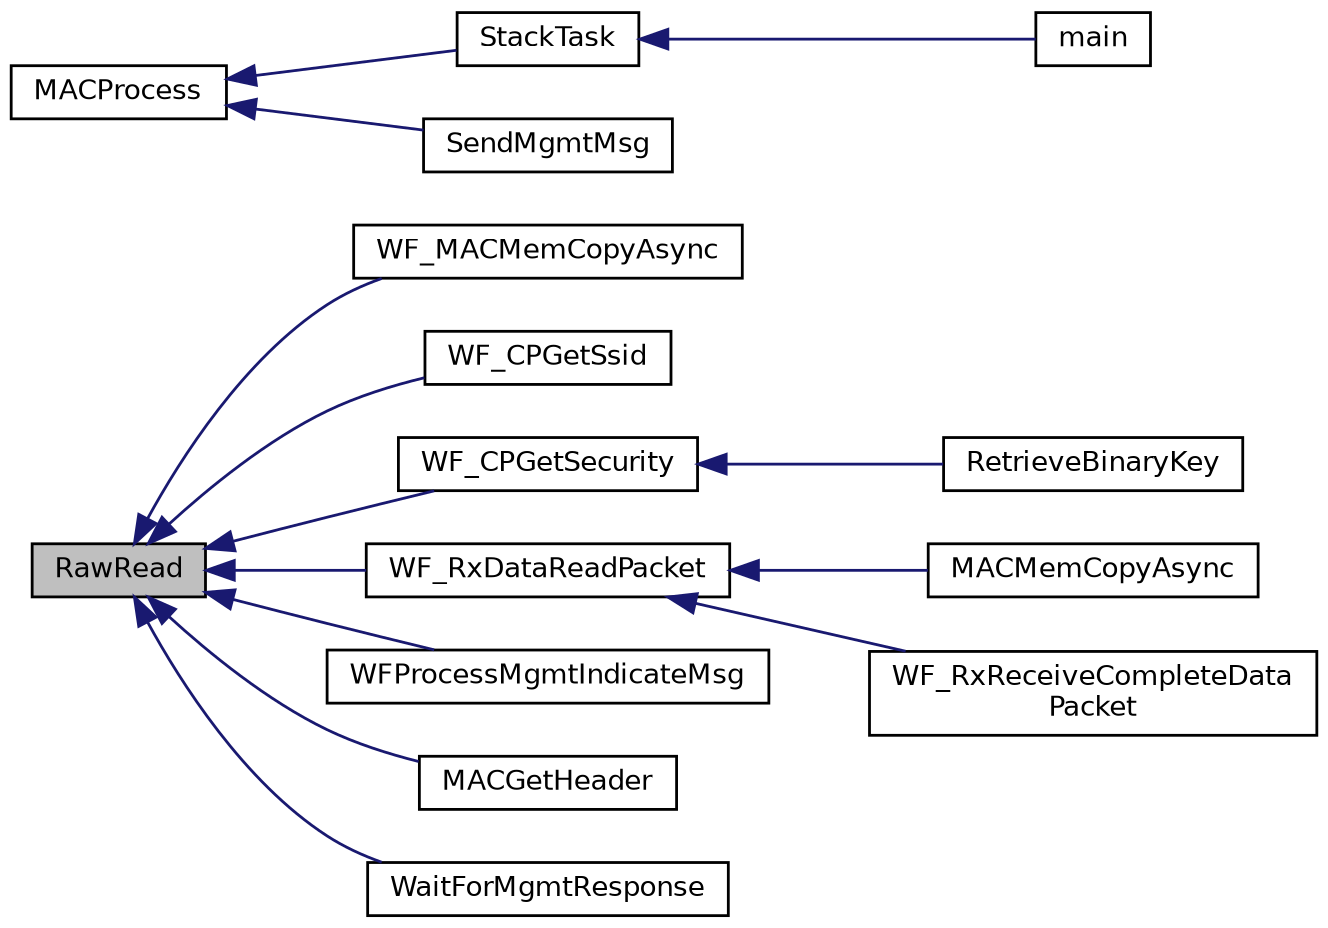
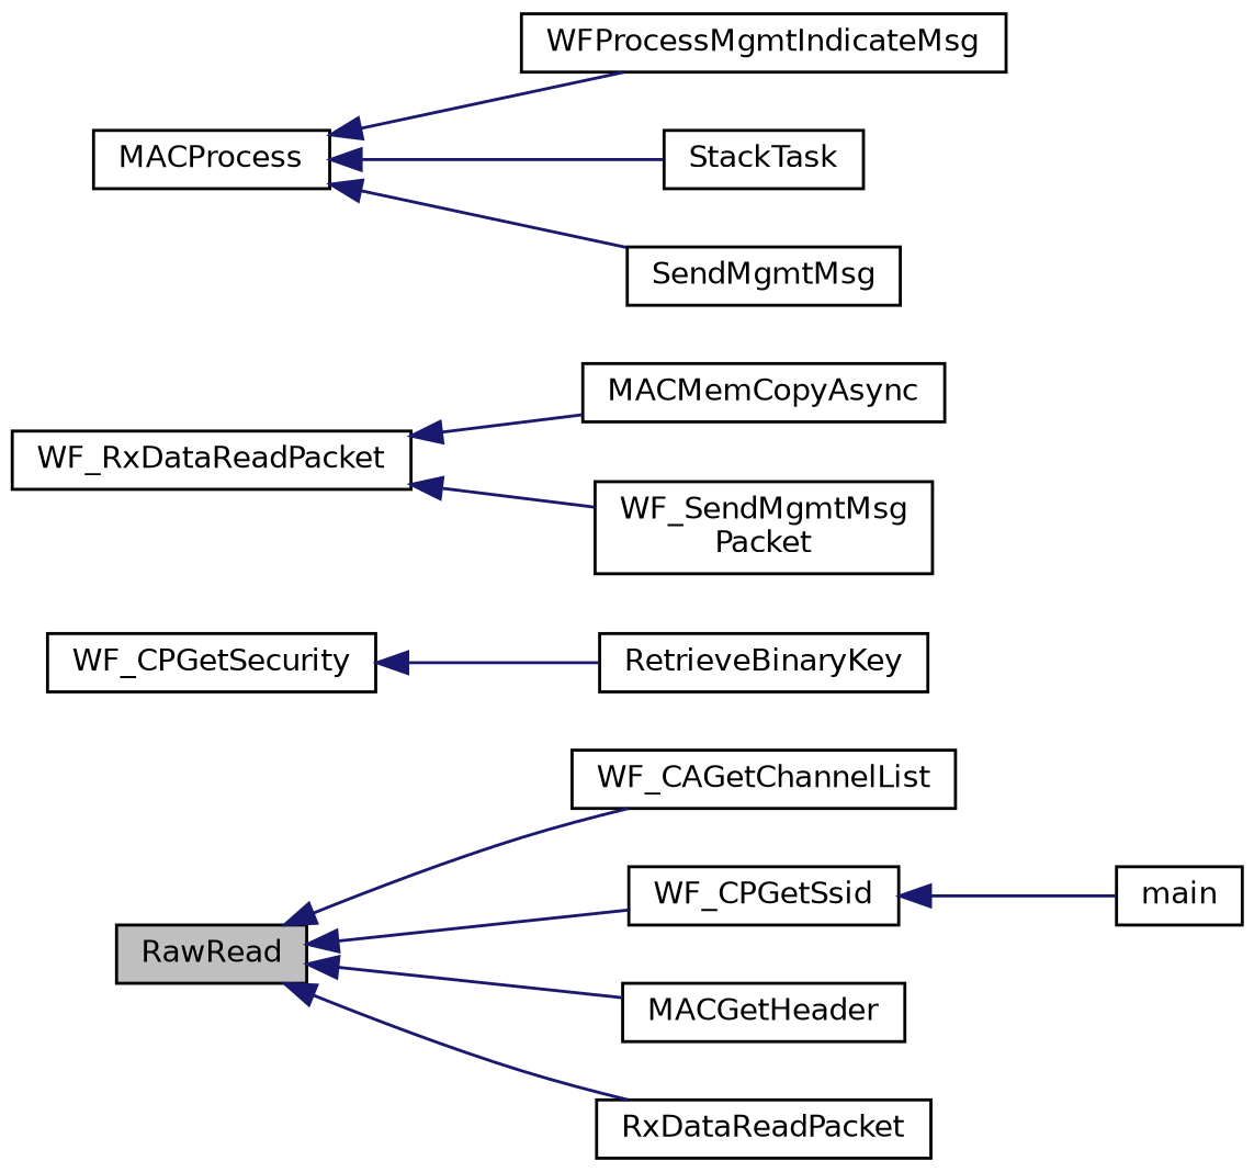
  digraph {
    rankdir=LR
    node [color=black fillcolor=white fontname=Helvetica fontsize=10 shape=record style=filled]
    edge [color=midnightblue dir=back fontname=Helvetica fontsize=10 labelfontname=Helvetica labelfontsize=10 style=solid]
    n1 [fillcolor=grey75 fontcolor=black height=0.2 label=RawRead width=0.4]
-   n2 [height=0.2 label=WF_MACMemCopyAsync width=0.4]
+   n2 [height=0.2 label=WF_CAGetChannelList width=0.4]
    n3 [height=0.2 label=WF_CPGetSsid width=0.4]
    n4 [height=0.2 label=WF_CPGetSecurity width=0.4]
    n5 [height=0.2 label=WF_RxDataReadPacket width=0.4]
    n6 [height=0.2 label=WFProcessMgmtIndicateMsg width=0.4]
    n7 [height=0.2 label=MACGetHeader width=0.4]
-   n8 [height=0.2 label=WaitForMgmtResponse width=0.4]
+   n8 [height=0.2 label=RxDataReadPacket width=0.4]
    n9 [height=0.2 label=RetrieveBinaryKey width=0.4]
    n10 [height=0.2 label=MACMemCopyAsync width=0.4]
-   n11 [height=0.2 label="WF_RxReceiveCompleteData\lPacket" width=0.4]
+   n11 [height=0.2 label="WF_SendMgmtMsg\lPacket" width=0.4]
    n12 [height=0.2 label=MACProcess width=0.4]
    n13 [height=0.2 label=StackTask width=0.4]
    n14 [height=0.2 label=SendMgmtMsg width=0.4]
    n15 [height=0.2 label=main width=0.4]
    n1 -> n2
    n1 -> n3
-   n1 -> n4
-   n1 -> n5
-   n1 -> n6
+   n12 -> n6
    n1 -> n7
    n1 -> n8
    n4 -> n9
    n5 -> n10
    n5 -> n11
    n12 -> n13
    n12 -> n14
-   n13 -> n15
+   n3 -> n15
  }
